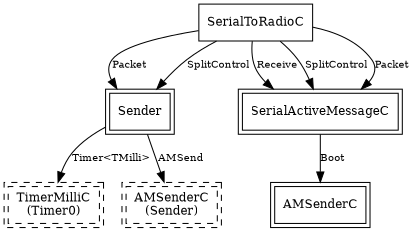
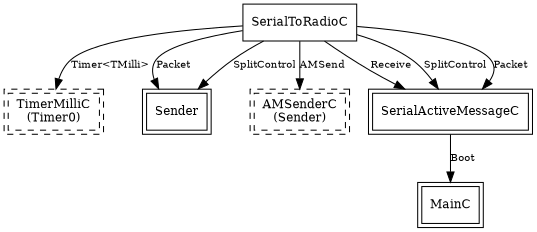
  digraph {
    node [fontsize=12 shape=box peripheries=2]
    edge [fontsize=10]
    SerialToRadioC [peripheries=""]
    n2 [label="TimerMilliC\n(Timer0)" style=dashed]
    n3 [label=Sender]
    n4 [label="AMSenderC\n(Sender)" style=dashed]
    SerialActiveMessageC
-   MainC [label=AMSenderC]
-   n3 -> n2 [label="Timer<TMilli>"]
+   MainC
+   SerialToRadioC -> n2 [label="Timer<TMilli>"]
    SerialToRadioC -> n3 [label=Packet]
    SerialToRadioC -> n3 [label=SplitControl]
-   n3 -> n4 [label=AMSend]
+   SerialToRadioC -> n4 [label=AMSend]
    SerialToRadioC -> SerialActiveMessageC [label=Receive]
    SerialToRadioC -> SerialActiveMessageC [label=SplitControl]
    SerialToRadioC -> SerialActiveMessageC [label=Packet]
    SerialActiveMessageC -> MainC [label=Boot]
  }
